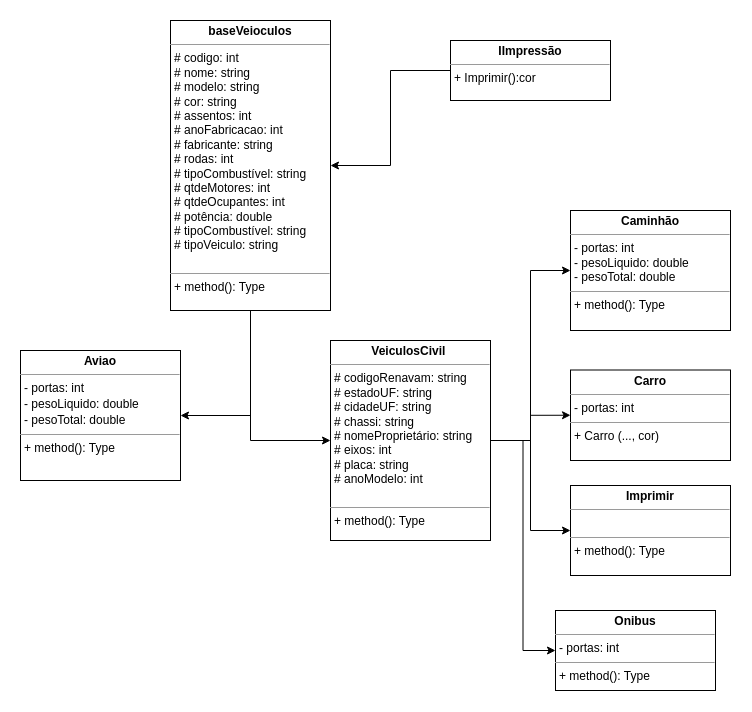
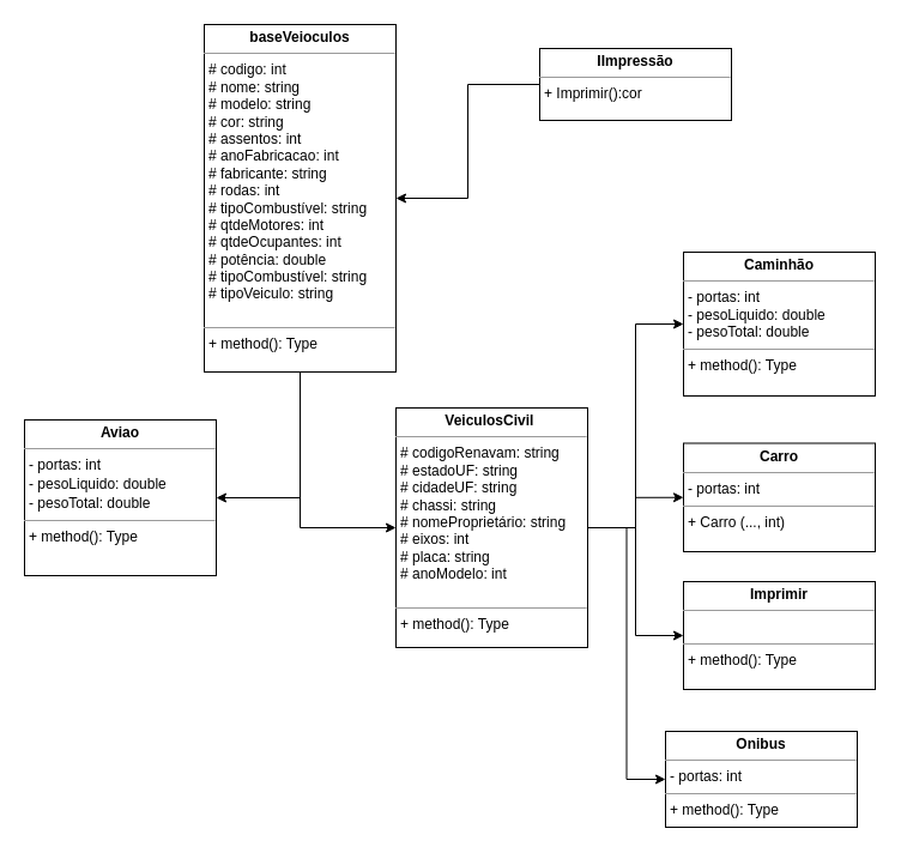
  <mxCell id="0" />
  <mxCell id="1" parent="0" />
  <mxCell id="2" style="edgeStyle=orthogonalEdgeStyle;rounded=0;orthogonalLoop=1;jettySize=auto;html=1;exitX=0.5;exitY=1;exitDx=0;exitDy=0;entryX=0;entryY=0.5;entryDx=0;entryDy=0;" parent="1" source="4" target="9" edge="1"><mxGeometry relative="1" as="geometry" /></mxCell>
  <mxCell id="3" style="edgeStyle=orthogonalEdgeStyle;rounded=0;orthogonalLoop=1;jettySize=auto;html=1;exitX=0.5;exitY=1;exitDx=0;exitDy=0;entryX=1;entryY=0.5;entryDx=0;entryDy=0;" parent="1" source="4" target="10" edge="1"><mxGeometry relative="1" as="geometry" /></mxCell>
  <mxCell id="4" value="&lt;p style=&quot;margin:0px;margin-top:4px;text-align:center;&quot;&gt;&lt;b&gt;baseVeioculos&lt;/b&gt;&lt;br&gt;&lt;/p&gt;&lt;hr size=&quot;1&quot;&gt;&lt;p style=&quot;margin:0px;margin-left:4px;&quot;&gt;# codigo: int&lt;/p&gt;&lt;p style=&quot;margin:0px;margin-left:4px;&quot;&gt;# nome: string&lt;/p&gt;&lt;p style=&quot;margin:0px;margin-left:4px;&quot;&gt;# modelo: string&lt;/p&gt;&lt;p style=&quot;margin:0px;margin-left:4px;&quot;&gt;# cor: string&lt;/p&gt;&lt;p style=&quot;margin:0px;margin-left:4px;&quot;&gt;# assentos: int&lt;/p&gt;&lt;p style=&quot;margin:0px;margin-left:4px;&quot;&gt;# anoFabricacao: int&lt;/p&gt;&lt;p style=&quot;margin:0px;margin-left:4px;&quot;&gt;# fabricante: string&lt;/p&gt;&lt;p style=&quot;margin:0px;margin-left:4px;&quot;&gt;# rodas: int&lt;/p&gt;&lt;p style=&quot;margin:0px;margin-left:4px;&quot;&gt;# tipoCombustível: string&lt;/p&gt;&lt;p style=&quot;margin:0px;margin-left:4px;&quot;&gt;# qtdeMotores: int&lt;/p&gt;&lt;p style=&quot;margin:0px;margin-left:4px;&quot;&gt;# qtdeOcupantes: int&lt;/p&gt;&lt;p style=&quot;margin:0px;margin-left:4px;&quot;&gt;# potência: double&lt;/p&gt;&lt;p style=&quot;margin:0px;margin-left:4px;&quot;&gt;# tipoCombustível: string&lt;/p&gt;&lt;p style=&quot;margin:0px;margin-left:4px;&quot;&gt;# tipoVeiculo: string&lt;/p&gt;&lt;div&gt;&lt;br&gt;&lt;/div&gt;&lt;hr size=&quot;1&quot;&gt;&lt;p style=&quot;margin:0px;margin-left:4px;&quot;&gt;+ method(): Type&lt;/p&gt;" style="verticalAlign=top;align=left;overflow=fill;fontSize=12;fontFamily=Helvetica;html=1;whiteSpace=wrap;" parent="1" vertex="1"><mxGeometry x="170" y="20" width="160" height="290" as="geometry" /></mxCell>
  <mxCell id="5" style="edgeStyle=orthogonalEdgeStyle;rounded=0;orthogonalLoop=1;jettySize=auto;html=1;exitX=1;exitY=0.5;exitDx=0;exitDy=0;entryX=0;entryY=0.5;entryDx=0;entryDy=0;" parent="1" source="9" target="11" edge="1"><mxGeometry relative="1" as="geometry" /></mxCell>
  <mxCell id="6" style="edgeStyle=orthogonalEdgeStyle;rounded=0;orthogonalLoop=1;jettySize=auto;html=1;exitX=1;exitY=0.5;exitDx=0;exitDy=0;entryX=0;entryY=0.5;entryDx=0;entryDy=0;" parent="1" source="9" target="12" edge="1"><mxGeometry relative="1" as="geometry" /></mxCell>
  <mxCell id="7" style="edgeStyle=orthogonalEdgeStyle;rounded=0;orthogonalLoop=1;jettySize=auto;html=1;exitX=1;exitY=0.5;exitDx=0;exitDy=0;entryX=0;entryY=0.5;entryDx=0;entryDy=0;" parent="1" source="9" target="13" edge="1"><mxGeometry relative="1" as="geometry" /></mxCell>
  <mxCell id="8" style="edgeStyle=orthogonalEdgeStyle;rounded=0;orthogonalLoop=1;jettySize=auto;html=1;exitX=1;exitY=0.5;exitDx=0;exitDy=0;entryX=0;entryY=0.5;entryDx=0;entryDy=0;" parent="1" source="9" target="14" edge="1"><mxGeometry relative="1" as="geometry" /></mxCell>
  <mxCell id="9" value="&lt;p style=&quot;margin:0px;margin-top:4px;text-align:center;&quot;&gt;&lt;b&gt;VeiculosCivil&amp;nbsp;&lt;/b&gt;&lt;br&gt;&lt;/p&gt;&lt;hr size=&quot;1&quot;&gt;&lt;p style=&quot;margin:0px;margin-left:4px;&quot;&gt;# codigoRenavam: string&lt;/p&gt;&lt;p style=&quot;margin:0px;margin-left:4px;&quot;&gt;# estadoUF: string&lt;/p&gt;&lt;p style=&quot;margin:0px;margin-left:4px;&quot;&gt;# cidadeUF: string&lt;/p&gt;&lt;p style=&quot;margin:0px;margin-left:4px;&quot;&gt;# chassi: string&lt;/p&gt;&lt;p style=&quot;margin:0px;margin-left:4px;&quot;&gt;# nomeProprietário: string&lt;/p&gt;&lt;p style=&quot;margin:0px;margin-left:4px;&quot;&gt;# eixos: int&lt;br&gt;&lt;/p&gt;&lt;p style=&quot;border-color: var(--border-color); margin: 0px 0px 0px 4px;&quot;&gt;# placa: string&lt;/p&gt;&lt;p style=&quot;border-color: var(--border-color); margin: 0px 0px 0px 4px;&quot;&gt;# anoModelo: int&lt;/p&gt;&lt;p style=&quot;margin:0px;margin-left:4px;&quot;&gt;&lt;br&gt;&lt;/p&gt;&lt;hr size=&quot;1&quot;&gt;&lt;p style=&quot;margin:0px;margin-left:4px;&quot;&gt;+ method(): Type&lt;/p&gt;" style="verticalAlign=top;align=left;overflow=fill;fontSize=12;fontFamily=Helvetica;html=1;whiteSpace=wrap;" parent="1" vertex="1"><mxGeometry x="330" y="340" width="160" height="200" as="geometry" /></mxCell>
  <mxCell id="10" value="&lt;p style=&quot;margin: 4px 0px 0px; text-align: center; line-height: 120%;&quot;&gt;&lt;b&gt;Aviao&lt;/b&gt;&lt;br&gt;&lt;/p&gt;&lt;hr size=&quot;1&quot;&gt;&lt;p style=&quot;margin: 0px 0px 0px 4px; line-height: 130%;&quot;&gt;&lt;span style=&quot;background-color: initial;&quot;&gt;- portas: int&lt;/span&gt;&lt;br&gt;&lt;span style=&quot;background-color: initial;&quot;&gt;- pesoLiquido: double&lt;/span&gt;&lt;br&gt;&lt;span style=&quot;background-color: initial;&quot;&gt;- pesoTotal: double&lt;/span&gt;&lt;/p&gt;&lt;hr size=&quot;1&quot;&gt;&lt;p style=&quot;margin:0px;margin-left:4px;&quot;&gt;+ method(): Type&lt;/p&gt;" style="verticalAlign=top;align=left;overflow=fill;fontSize=12;fontFamily=Helvetica;html=1;whiteSpace=wrap;" parent="1" vertex="1"><mxGeometry x="20" y="350" width="160" height="130" as="geometry" /></mxCell>
  <mxCell id="11" value="&lt;p style=&quot;margin:0px;margin-top:4px;text-align:center;&quot;&gt;&lt;b&gt;Caminhão&lt;/b&gt;&lt;/p&gt;&lt;hr size=&quot;1&quot;&gt;&lt;p style=&quot;margin:0px;margin-left:4px;&quot;&gt;- portas: int&lt;/p&gt;&lt;p style=&quot;margin:0px;margin-left:4px;&quot;&gt;&lt;span style=&quot;background-color: initial;&quot;&gt;- pesoLiquido: double&lt;/span&gt;&lt;br&gt;&lt;/p&gt;&lt;p style=&quot;margin:0px;margin-left:4px;&quot;&gt;- pesoTotal: double&lt;/p&gt;&lt;hr size=&quot;1&quot;&gt;&lt;p style=&quot;margin:0px;margin-left:4px;&quot;&gt;+ method(): Type&lt;/p&gt;" style="verticalAlign=top;align=left;overflow=fill;fontSize=12;fontFamily=Helvetica;html=1;whiteSpace=wrap;" parent="1" vertex="1"><mxGeometry x="570" y="210" width="160" height="120" as="geometry" /></mxCell>
- <mxCell id="12" value="&lt;p style=&quot;margin:0px;margin-top:4px;text-align:center;&quot;&gt;&lt;b&gt;Carro&lt;/b&gt;&lt;/p&gt;&lt;hr size=&quot;1&quot;&gt;&lt;p style=&quot;margin:0px;margin-left:4px;&quot;&gt;&lt;span style=&quot;background-color: initial;&quot;&gt;- portas: int&lt;/span&gt;&lt;/p&gt;&lt;hr size=&quot;1&quot;&gt;&lt;p style=&quot;margin:0px;margin-left:4px;&quot;&gt;+ Carro (..., cor)&lt;/p&gt;" style="verticalAlign=top;align=left;overflow=fill;fontSize=12;fontFamily=Helvetica;html=1;whiteSpace=wrap;" parent="1" vertex="1"><mxGeometry x="570" y="369.5" width="160" height="90.5" as="geometry" /></mxCell>
+ <mxCell id="12" value="&lt;p style=&quot;margin:0px;margin-top:4px;text-align:center;&quot;&gt;&lt;b&gt;Carro&lt;/b&gt;&lt;/p&gt;&lt;hr size=&quot;1&quot;&gt;&lt;p style=&quot;margin:0px;margin-left:4px;&quot;&gt;&lt;span style=&quot;background-color: initial;&quot;&gt;- portas: int&lt;/span&gt;&lt;/p&gt;&lt;hr size=&quot;1&quot;&gt;&lt;p style=&quot;margin:0px;margin-left:4px;&quot;&gt;+ Carro (..., int)&lt;/p&gt;" style="verticalAlign=top;align=left;overflow=fill;fontSize=12;fontFamily=Helvetica;html=1;whiteSpace=wrap;" parent="1" vertex="1"><mxGeometry x="570" y="369.5" width="160" height="90.5" as="geometry" /></mxCell>
  <mxCell id="13" value="&lt;p style=&quot;margin:0px;margin-top:4px;text-align:center;&quot;&gt;&lt;b&gt;Imprimir&lt;/b&gt;&lt;br&gt;&lt;/p&gt;&lt;hr size=&quot;1&quot;&gt;&lt;p style=&quot;margin:0px;margin-left:4px;&quot;&gt;&lt;br&gt;&lt;/p&gt;&lt;hr size=&quot;1&quot;&gt;&lt;p style=&quot;margin:0px;margin-left:4px;&quot;&gt;+ method(): Type&lt;/p&gt;" style="verticalAlign=top;align=left;overflow=fill;fontSize=12;fontFamily=Helvetica;html=1;whiteSpace=wrap;" parent="1" vertex="1"><mxGeometry x="570" y="485" width="160" height="90" as="geometry" /></mxCell>
  <mxCell id="14" value="&lt;p style=&quot;margin:0px;margin-top:4px;text-align:center;&quot;&gt;&lt;b&gt;Onibus&lt;/b&gt;&lt;br&gt;&lt;/p&gt;&lt;hr size=&quot;1&quot;&gt;&lt;p style=&quot;margin:0px;margin-left:4px;&quot;&gt;- portas: int&lt;/p&gt;&lt;hr size=&quot;1&quot;&gt;&lt;p style=&quot;margin:0px;margin-left:4px;&quot;&gt;+ method(): Type&lt;/p&gt;" style="verticalAlign=top;align=left;overflow=fill;fontSize=12;fontFamily=Helvetica;html=1;whiteSpace=wrap;" parent="1" vertex="1"><mxGeometry x="555" y="610" width="160" height="80" as="geometry" /></mxCell>
  <mxCell id="15" style="edgeStyle=orthogonalEdgeStyle;rounded=0;orthogonalLoop=1;jettySize=auto;html=1;exitX=0.5;exitY=1;exitDx=0;exitDy=0;" edge="1" parent="1" source="12" target="12"><mxGeometry relative="1" as="geometry" /></mxCell>
  <mxCell id="16" style="edgeStyle=orthogonalEdgeStyle;rounded=0;orthogonalLoop=1;jettySize=auto;html=1;exitX=0;exitY=0.5;exitDx=0;exitDy=0;entryX=1;entryY=0.5;entryDx=0;entryDy=0;" edge="1" parent="1" source="17" target="4"><mxGeometry relative="1" as="geometry" /></mxCell>
  <mxCell id="17" value="&lt;p style=&quot;margin:0px;margin-top:4px;text-align:center;&quot;&gt;&lt;b&gt;IImpressão&lt;/b&gt;&lt;/p&gt;&lt;hr size=&quot;1&quot;&gt;&lt;p style=&quot;margin:0px;margin-left:4px;&quot;&gt;+ Imprimir():cor&lt;/p&gt;" style="verticalAlign=top;align=left;overflow=fill;fontSize=12;fontFamily=Helvetica;html=1;whiteSpace=wrap;" vertex="1" parent="1"><mxGeometry x="450" y="40" width="160" height="60" as="geometry" /></mxCell>
